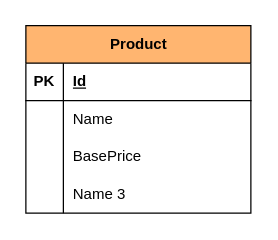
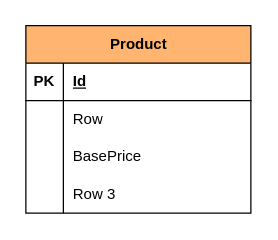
  <mxCell id="0" />
  <mxCell id="1" parent="0" />
  <mxCell id="2" value="Product" style="shape=table;startSize=30;container=1;collapsible=1;childLayout=tableLayout;fixedRows=1;rowLines=0;fontStyle=1;align=center;resizeLast=1;html=1;fillColor=#FFB570;" vertex="1" parent="1"><mxGeometry x="20" y="20" width="180" height="150" as="geometry" /></mxCell>
  <mxCell id="3" value="" style="shape=tableRow;horizontal=0;startSize=0;swimlaneHead=0;swimlaneBody=0;fillColor=none;collapsible=0;dropTarget=0;points=[[0,0.5],[1,0.5]];portConstraint=eastwest;top=0;left=0;right=0;bottom=1;" vertex="1" parent="2"><mxGeometry y="30" width="180" height="30" as="geometry" /></mxCell>
  <mxCell id="4" value="PK" style="shape=partialRectangle;connectable=0;fillColor=none;top=0;left=0;bottom=0;right=0;fontStyle=1;overflow=hidden;whiteSpace=wrap;html=1;" vertex="1" parent="3"><mxGeometry width="30" height="30" as="geometry"><mxRectangle width="30" height="30" as="alternateBounds" /></mxGeometry></mxCell>
  <mxCell id="5" value="Id" style="shape=partialRectangle;connectable=0;fillColor=none;top=0;left=0;bottom=0;right=0;align=left;spacingLeft=6;fontStyle=5;overflow=hidden;whiteSpace=wrap;html=1;" vertex="1" parent="3"><mxGeometry x="30" width="150" height="30" as="geometry"><mxRectangle width="150" height="30" as="alternateBounds" /></mxGeometry></mxCell>
  <mxCell id="6" value="" style="shape=tableRow;horizontal=0;startSize=0;swimlaneHead=0;swimlaneBody=0;fillColor=none;collapsible=0;dropTarget=0;points=[[0,0.5],[1,0.5]];portConstraint=eastwest;top=0;left=0;right=0;bottom=0;" vertex="1" parent="2"><mxGeometry y="60" width="180" height="30" as="geometry" /></mxCell>
  <mxCell id="7" value="" style="shape=partialRectangle;connectable=0;fillColor=none;top=0;left=0;bottom=0;right=0;editable=1;overflow=hidden;whiteSpace=wrap;html=1;" vertex="1" parent="6"><mxGeometry width="30" height="30" as="geometry"><mxRectangle width="30" height="30" as="alternateBounds" /></mxGeometry></mxCell>
- <mxCell id="8" value="Name" style="shape=partialRectangle;connectable=0;fillColor=none;top=0;left=0;bottom=0;right=0;align=left;spacingLeft=6;overflow=hidden;whiteSpace=wrap;html=1;" vertex="1" parent="6"><mxGeometry x="30" width="150" height="30" as="geometry"><mxRectangle width="150" height="30" as="alternateBounds" /></mxGeometry></mxCell>
+ <mxCell id="8" value="Row" style="shape=partialRectangle;connectable=0;fillColor=none;top=0;left=0;bottom=0;right=0;align=left;spacingLeft=6;overflow=hidden;whiteSpace=wrap;html=1;" vertex="1" parent="6"><mxGeometry x="30" width="150" height="30" as="geometry"><mxRectangle width="150" height="30" as="alternateBounds" /></mxGeometry></mxCell>
  <mxCell id="9" value="" style="shape=tableRow;horizontal=0;startSize=0;swimlaneHead=0;swimlaneBody=0;fillColor=none;collapsible=0;dropTarget=0;points=[[0,0.5],[1,0.5]];portConstraint=eastwest;top=0;left=0;right=0;bottom=0;" vertex="1" parent="2"><mxGeometry y="90" width="180" height="30" as="geometry" /></mxCell>
  <mxCell id="10" value="" style="shape=partialRectangle;connectable=0;fillColor=none;top=0;left=0;bottom=0;right=0;editable=1;overflow=hidden;whiteSpace=wrap;html=1;" vertex="1" parent="9"><mxGeometry width="30" height="30" as="geometry"><mxRectangle width="30" height="30" as="alternateBounds" /></mxGeometry></mxCell>
  <mxCell id="11" value="BasePrice" style="shape=partialRectangle;connectable=0;fillColor=none;top=0;left=0;bottom=0;right=0;align=left;spacingLeft=6;overflow=hidden;whiteSpace=wrap;html=1;" vertex="1" parent="9"><mxGeometry x="30" width="150" height="30" as="geometry"><mxRectangle width="150" height="30" as="alternateBounds" /></mxGeometry></mxCell>
  <mxCell id="12" value="" style="shape=tableRow;horizontal=0;startSize=0;swimlaneHead=0;swimlaneBody=0;fillColor=none;collapsible=0;dropTarget=0;points=[[0,0.5],[1,0.5]];portConstraint=eastwest;top=0;left=0;right=0;bottom=0;" vertex="1" parent="2"><mxGeometry y="120" width="180" height="30" as="geometry" /></mxCell>
  <mxCell id="13" value="" style="shape=partialRectangle;connectable=0;fillColor=none;top=0;left=0;bottom=0;right=0;editable=1;overflow=hidden;whiteSpace=wrap;html=1;" vertex="1" parent="12"><mxGeometry width="30" height="30" as="geometry"><mxRectangle width="30" height="30" as="alternateBounds" /></mxGeometry></mxCell>
- <mxCell id="14" value="Name 3" style="shape=partialRectangle;connectable=0;fillColor=none;top=0;left=0;bottom=0;right=0;align=left;spacingLeft=6;overflow=hidden;whiteSpace=wrap;html=1;" vertex="1" parent="12"><mxGeometry x="30" width="150" height="30" as="geometry"><mxRectangle width="150" height="30" as="alternateBounds" /></mxGeometry></mxCell>
+ <mxCell id="14" value="Row 3" style="shape=partialRectangle;connectable=0;fillColor=none;top=0;left=0;bottom=0;right=0;align=left;spacingLeft=6;overflow=hidden;whiteSpace=wrap;html=1;" vertex="1" parent="12"><mxGeometry x="30" width="150" height="30" as="geometry"><mxRectangle width="150" height="30" as="alternateBounds" /></mxGeometry></mxCell>
